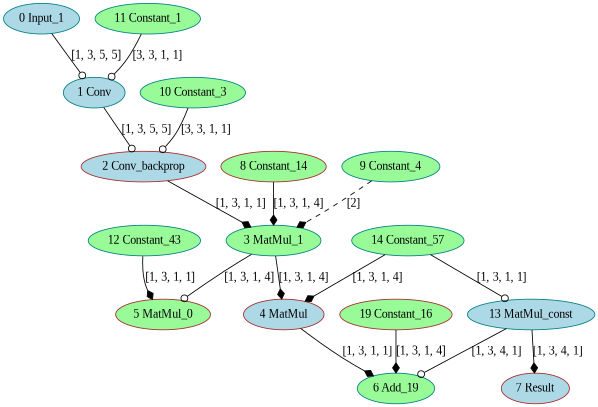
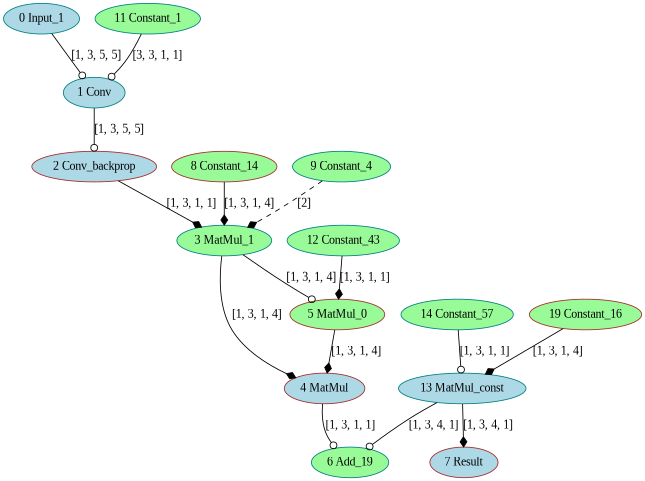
  strict digraph {
    fontname="Liberation Serif"
    node [color=teal fillcolor=palegreen fontname="Liberation Serif" style=filled type=Constant]
    edge [arrowhead=diamond fontname="Liberation Serif" style=solid]
    "0 Input_1" [fillcolor=lightblue type=Parameter]
    "1 Conv" [fillcolor=lightblue type=Convolution]
    "2 Conv_backprop" [color=brown fillcolor=lightblue type=ConvolutionBackpropData]
    "3 MatMul_1" [type=MatMul]
    "4 MatMul" [color=brown fillcolor=lightblue type=MatMul]
    "5 MatMul_0" [color=brown type=MatMul]
    "6 Add_19" [type=Add]
    "7 Result" [color=brown fillcolor=lightblue type=Result]
    n9 [color=brown label="8 Constant_14"]
    "9 Constant_4"
-   "10 Constant_3"
    "11 Constant_1"
    n13 [label="12 Constant_43"]
    "13 MatMul_const" [fillcolor=lightblue type=MatMul]
    n15 [label="14 Constant_57"]
    n16 [color=brown label="19 Constant_16"]
    "0 Input_1" -> "1 Conv" [arrowhead=odot label="[1, 3, 5, 5]"]
    "1 Conv" -> "2 Conv_backprop" [arrowhead=odot label="[1, 3, 5, 5]"]
    "2 Conv_backprop" -> "3 MatMul_1" [label="[1, 3, 1, 1]"]
    "3 MatMul_1" -> "4 MatMul" [label="[1, 3, 1, 4]"]
    "3 MatMul_1" -> "5 MatMul_0" [arrowhead=odot label="[1, 3, 1, 4]"]
-   "4 MatMul" -> "6 Add_19" [label="[1, 3, 1, 1]"]
-   n15 -> "4 MatMul" [label="[1, 3, 1, 4]"]
+   "4 MatMul" -> "6 Add_19" [arrowhead=odot label="[1, 3, 1, 1]"]
+   "5 MatMul_0" -> "4 MatMul" [label="[1, 3, 1, 4]"]
    n9 -> "3 MatMul_1" [label="[1, 3, 1, 4]"]
    "9 Constant_4" -> "3 MatMul_1" [label="[2]" style=dashed]
-   "10 Constant_3" -> "2 Conv_backprop" [arrowhead=odot label="[3, 3, 1, 1]"]
    "11 Constant_1" -> "1 Conv" [arrowhead=odot label="[3, 3, 1, 1]"]
    n13 -> "5 MatMul_0" [label="[1, 3, 1, 1]"]
    "13 MatMul_const" -> "6 Add_19" [arrowhead=odot label="[1, 3, 4, 1]"]
    "13 MatMul_const" -> "7 Result" [label="[1, 3, 4, 1]"]
    n15 -> "13 MatMul_const" [arrowhead=odot label="[1, 3, 1, 1]"]
-   n16 -> "6 Add_19" [label="[1, 3, 1, 4]"]
+   n16 -> "13 MatMul_const" [label="[1, 3, 1, 4]"]
  }
